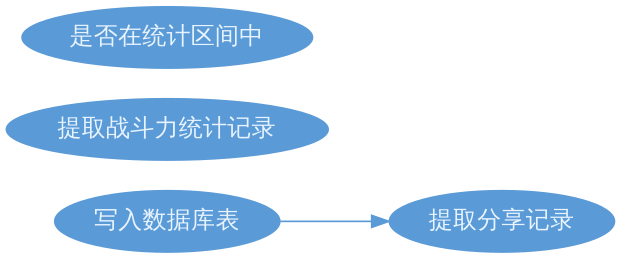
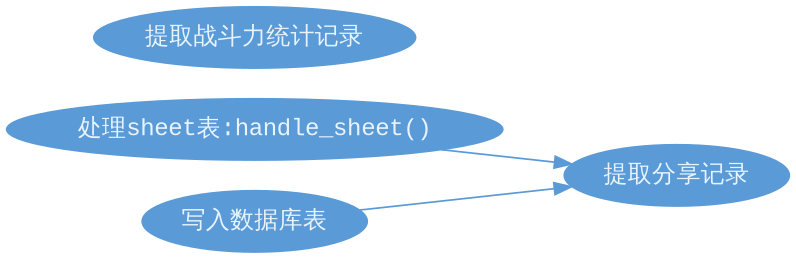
  digraph {
    fontname="Liberation Mono"
    rankdir=LR
    node [color="#5A9AD6" fontcolor="#E7F3FF" fontname="Liberation Mono" style=filled]
    edge [color="#5A9AD6" fontname="Liberation Mono"]
+   n1 [label="处理sheet表:handle_sheet()"]
    n2 [label="提取分享记录"]
    n3 [label="写入数据库表"]
    n4 [label="提取战斗力统计记录"]
-   n5 [label="是否在统计区间中"]
+   n1 -> n2
    n3 -> n2
  }
